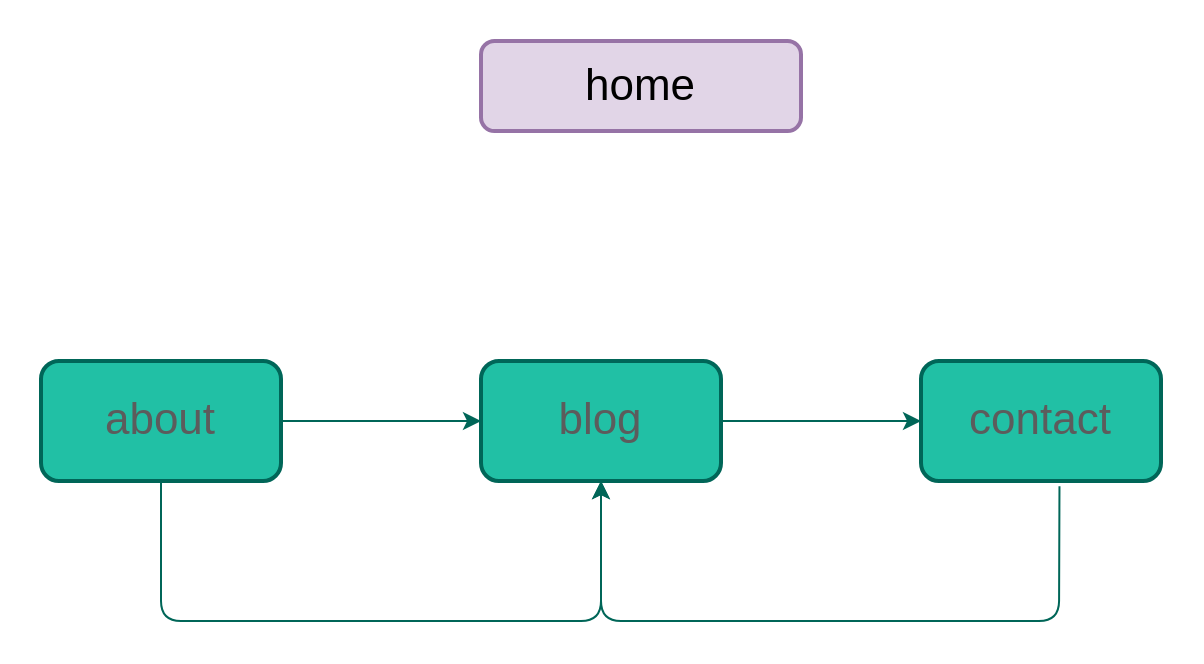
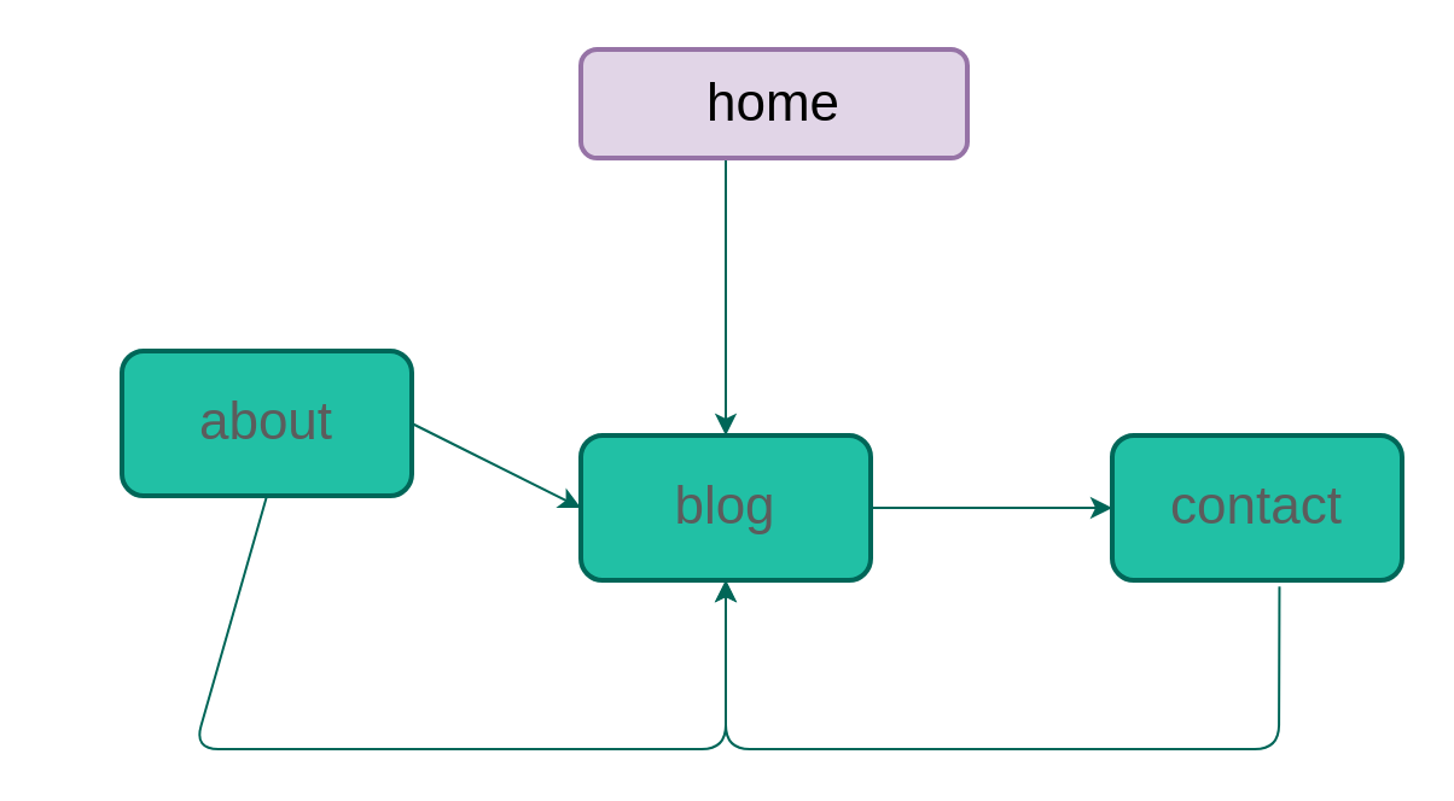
  <mxCell id="0" />
  <mxCell id="1" parent="0" />
+ <mxCell id="2" style="edgeStyle=orthogonalEdgeStyle;rounded=0;orthogonalLoop=1;jettySize=auto;html=1;entryX=0.5;entryY=0;entryDx=0;entryDy=0;fontSize=22;strokeColor=#006658;fontColor=#5C5C5C;" edge="1" parent="1" source="3" target="4"><mxGeometry relative="1" as="geometry"><Array as="points"><mxPoint x="300" y="140" /><mxPoint x="300" y="140" /></Array></mxGeometry></mxCell>
  <mxCell id="3" value="home" style="rounded=1;whiteSpace=wrap;html=1;strokeWidth=2;fontSize=22;fillColor=#e1d5e7;strokeColor=#9673a6;" vertex="1" parent="1"><mxGeometry x="240" y="20" width="160" height="45" as="geometry" /></mxCell>
  <mxCell id="4" value="blog" style="rounded=1;whiteSpace=wrap;html=1;strokeWidth=2;fontSize=22;fillColor=#21C0A5;strokeColor=#006658;fontColor=#5C5C5C;" vertex="1" parent="1"><mxGeometry x="240" y="180" width="120" height="60" as="geometry" /></mxCell>
- <mxCell id="5" value="about" style="rounded=1;whiteSpace=wrap;html=1;strokeWidth=2;fontSize=22;fillColor=#21C0A5;strokeColor=#006658;fontColor=#5C5C5C;" vertex="1" parent="1"><mxGeometry x="20" y="180" width="120" height="60" as="geometry" /></mxCell>
+ <mxCell id="5" value="about" style="rounded=1;whiteSpace=wrap;html=1;strokeWidth=2;fontSize=22;fillColor=#21C0A5;strokeColor=#006658;fontColor=#5C5C5C;" vertex="1" parent="1"><mxGeometry x="50" y="145" width="120" height="60" as="geometry" /></mxCell>
  <mxCell id="6" value="contact" style="rounded=1;whiteSpace=wrap;html=1;strokeWidth=2;fontSize=22;fillColor=#21C0A5;strokeColor=#006658;fontColor=#5C5C5C;" vertex="1" parent="1"><mxGeometry x="460" y="180" width="120" height="60" as="geometry" /></mxCell>
  <mxCell id="7" value="" style="endArrow=classic;html=1;fontSize=22;entryX=0.5;entryY=1;entryDx=0;entryDy=0;exitX=0.5;exitY=1;exitDx=0;exitDy=0;strokeColor=#006658;fontColor=#5C5C5C;" edge="1" parent="1" source="5" target="4"><mxGeometry width="50" height="50" relative="1" as="geometry"><mxPoint x="140" y="280" as="sourcePoint" /><mxPoint x="190" y="230" as="targetPoint" /><Array as="points"><mxPoint x="80" y="310" /><mxPoint x="190" y="310" /><mxPoint x="300" y="310" /></Array></mxGeometry></mxCell>
  <mxCell id="8" value="" style="endArrow=classic;html=1;fontSize=22;entryX=0.5;entryY=1;entryDx=0;entryDy=0;exitX=0.577;exitY=1.043;exitDx=0;exitDy=0;exitPerimeter=0;strokeColor=#006658;fontColor=#5C5C5C;" edge="1" parent="1" source="6" target="4"><mxGeometry width="50" height="50" relative="1" as="geometry"><mxPoint x="140" y="280" as="sourcePoint" /><mxPoint x="190" y="230" as="targetPoint" /><Array as="points"><mxPoint x="529" y="310" /><mxPoint x="430" y="310" /><mxPoint x="300" y="310" /></Array></mxGeometry></mxCell>
  <mxCell id="9" value="" style="endArrow=classic;html=1;fontSize=22;entryX=0;entryY=0.5;entryDx=0;entryDy=0;exitX=1;exitY=0.5;exitDx=0;exitDy=0;strokeColor=#006658;fontColor=#5C5C5C;" edge="1" parent="1" source="4" target="6"><mxGeometry width="50" height="50" relative="1" as="geometry"><mxPoint x="140" y="280" as="sourcePoint" /><mxPoint x="190" y="230" as="targetPoint" /><Array as="points" /></mxGeometry></mxCell>
  <mxCell id="10" value="" style="endArrow=classic;html=1;fontSize=22;entryX=0;entryY=0.5;entryDx=0;entryDy=0;exitX=1;exitY=0.5;exitDx=0;exitDy=0;strokeColor=#006658;fontColor=#5C5C5C;" edge="1" parent="1" source="5" target="4"><mxGeometry width="50" height="50" relative="1" as="geometry"><mxPoint x="140" y="280" as="sourcePoint" /><mxPoint x="190" y="230" as="targetPoint" /></mxGeometry></mxCell>
